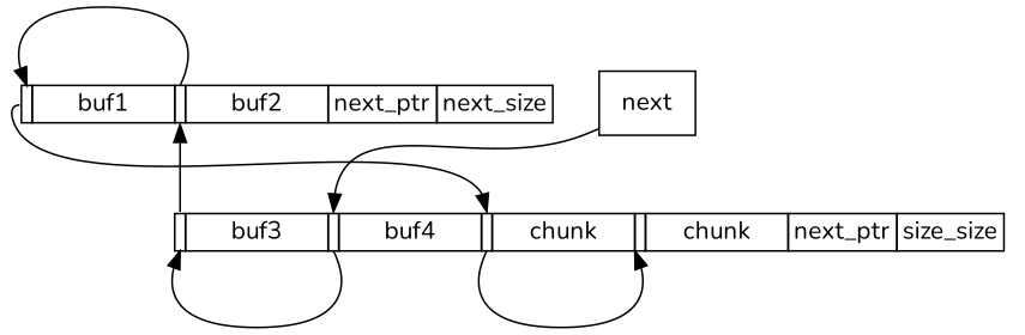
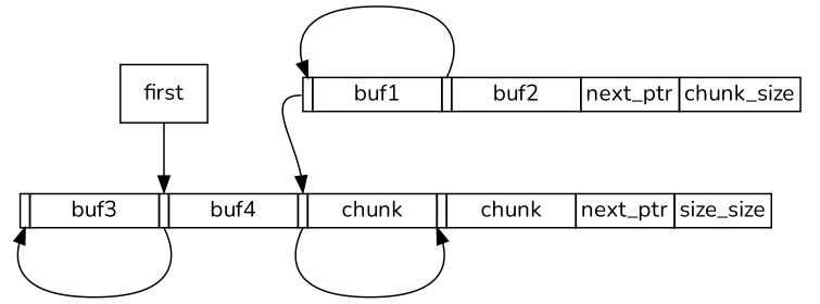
  digraph {
    fontname=Nunito
    node [fontname=Nunito shape=plaintext]
    edge [fontname=Nunito headport="f2.0"]
-   n1 [label=<         <table border="0" cellborder="1" cellspacing="0">             <tr>                 <td port="f1.0"></td>                 <td port="f1" width="80">buf1</td>                 <td port="f2.0"></td>                 <td port="f2" width="80">buf2</td>                 <td port="f3">next_ptr</td>                 <td>next_size</td>             </tr>         </table>     >]
+   n1 [label=<         <table border="0" cellborder="1" cellspacing="0">             <tr>                 <td port="f1.0"></td>                 <td port="f1" width="80">buf1</td>                 <td port="f2.0"></td>                 <td port="f2" width="80">buf2</td>                 <td port="f3">next_ptr</td>                 <td>chunk_size</td>             </tr>         </table>     >]
    n2 [label=<         <table border="0" cellborder="1" cellspacing="0">             <tr>                 <td port="f1.0"></td>                 <td port="f1" width="80">buf3</td>                 <td port="f2.0"></td>                 <td port="f2" width="80">buf4</td>                 <td port="f3.0"></td>                 <td port="f3" width="80">chunk</td>                 <td port="f4.0"></td>                 <td port="f4" width="80">chunk</td>                 <td port="f5">next_ptr</td>                 <td>size_size</td>             </tr>         </table>     >]
-   n3 [label=next shape=box]
+   n3 [label=first shape=box]
    n1 -> n1 [headport="f1.0:n" tailport="f2.0:n"]
    n1 -> n2 [headport="f3.0" tailport="f1.0:w"]
-   n2 -> n1 [tailport="f1.0"]
    n2 -> n2 [headport="f1.0:s" tailport="f2.0:s"]
    n2 -> n2 [headport="f4.0:sw" tailport="f3.0:s"]
    n3 -> n2
  }
